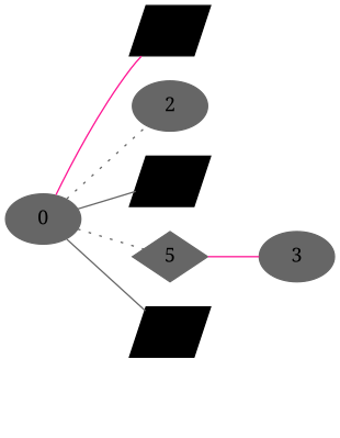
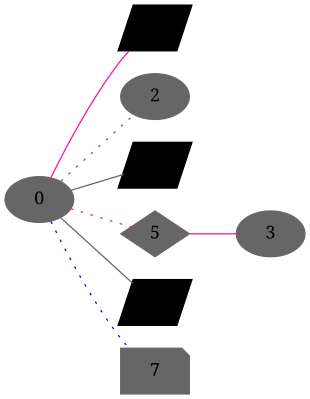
  graph {
    fontname="Noto Serif"
    rankdir=LR
    node [color=gray40 fontname="Noto Serif" shape=parallelogram style=filled]
    edge [color=gray40 fontname="Noto Serif" style=solid]
    1 [color=black]
    0 [shape=ellipse]
    2 [shape=ellipse]
    4 [color=black]
    5 [shape=diamond]
    6 [color=black]
+   7 [shape=note]
    3 [shape=ellipse]
    0 -- 1 [color=deeppink]
    0 -- 2 [style=dotted]
    0 -- 4
-   0 -- 5 [style=dotted]
+   0 -- 5 [color=deeppink style=dotted]
    0 -- 6
+   0 -- 7 [color=blue style=dotted]
    5 -- 3 [color=deeppink]
  }
